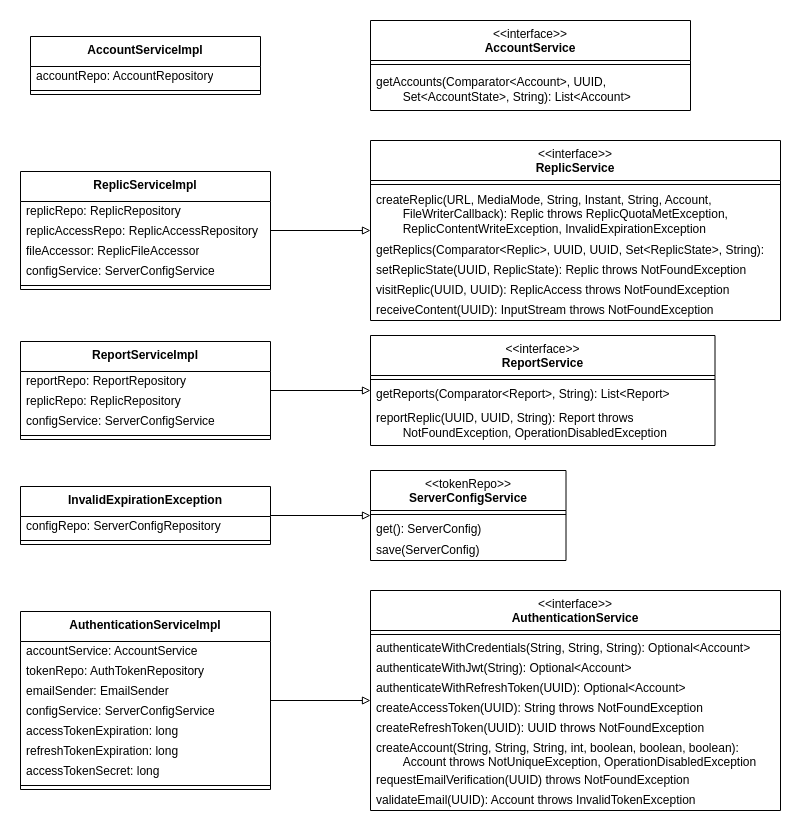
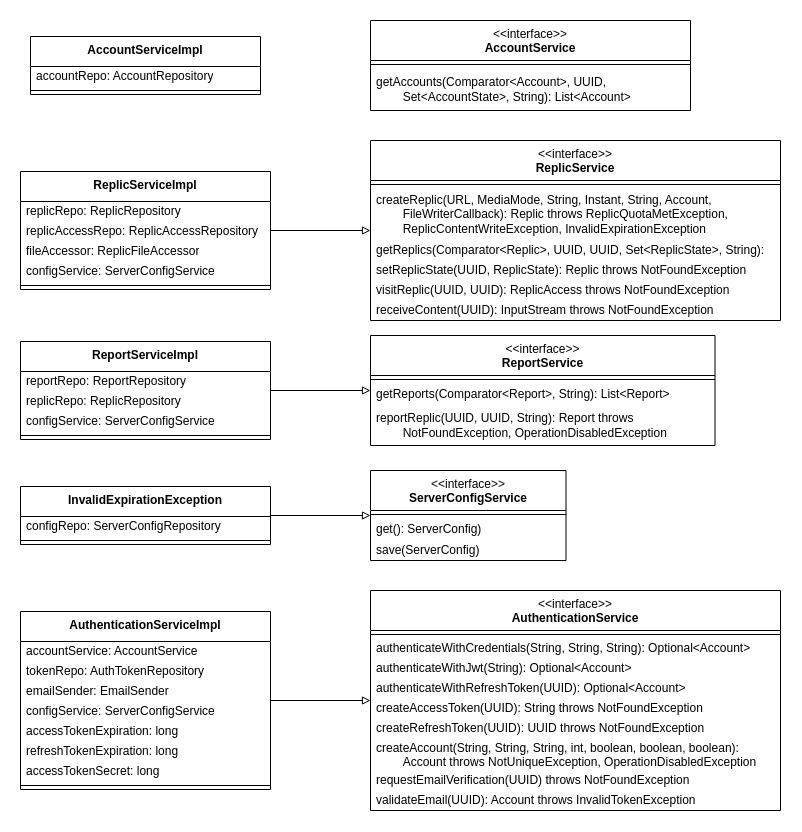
  <mxCell id="0" />
  <mxCell id="1" parent="0" />
  <mxCell id="2" value="&amp;lt;&amp;lt;interface&amp;gt;&amp;gt;&lt;br&gt;&lt;b&gt;AccountService&lt;/b&gt;&lt;div&gt;&lt;br/&gt;&lt;/div&gt;" style="swimlane;fontStyle=0;align=center;verticalAlign=top;childLayout=stackLayout;horizontal=1;startSize=40;horizontalStack=0;resizeParent=1;resizeParentMax=0;resizeLast=0;collapsible=0;marginBottom=0;html=1;whiteSpace=wrap;" vertex="1" parent="1"><mxGeometry x="370" y="20" width="320" height="90" as="geometry" /></mxCell>
  <mxCell id="3" value="" style="line;strokeWidth=1;fillColor=none;align=left;verticalAlign=middle;spacingTop=-1;spacingLeft=3;spacingRight=3;rotatable=0;labelPosition=right;points=[];portConstraint=eastwest;" vertex="1" parent="2"><mxGeometry y="40" width="320" height="8" as="geometry" /></mxCell>
  <mxCell id="4" value="getAccounts(Comparator&amp;lt;Account&amp;gt;, UUID, &lt;span style=&quot;white-space: pre;&quot;&gt;&#09;&lt;/span&gt;Set&amp;lt;AccountState&amp;gt;, String): List&amp;lt;Account&amp;gt;" style="text;html=1;strokeColor=none;fillColor=none;align=left;verticalAlign=middle;spacingLeft=4;spacingRight=4;overflow=hidden;rotatable=0;points=[[0,0.5],[1,0.5]];portConstraint=eastwest;whiteSpace=wrap;" vertex="1" parent="2"><mxGeometry y="48" width="320" height="42" as="geometry" /></mxCell>
  <mxCell id="5" value="&amp;lt;&amp;lt;interface&amp;gt;&amp;gt;&lt;br&gt;&lt;b&gt;AuthenticationService&lt;/b&gt;&lt;div&gt;&lt;br&gt;&lt;/div&gt;" style="swimlane;fontStyle=0;align=center;verticalAlign=top;childLayout=stackLayout;horizontal=1;startSize=40;horizontalStack=0;resizeParent=1;resizeParentMax=0;resizeLast=0;collapsible=0;marginBottom=0;html=1;whiteSpace=wrap;" vertex="1" parent="1"><mxGeometry x="370" y="590" width="410" height="220" as="geometry" /></mxCell>
  <mxCell id="6" value="" style="line;strokeWidth=1;fillColor=none;align=left;verticalAlign=middle;spacingTop=-1;spacingLeft=3;spacingRight=3;rotatable=0;labelPosition=right;points=[];portConstraint=eastwest;" vertex="1" parent="5"><mxGeometry y="40" width="410" height="8" as="geometry" /></mxCell>
  <mxCell id="7" value="authenticateWithCredentials(String, String, String): Optional&amp;lt;Account&amp;gt;" style="text;html=1;strokeColor=none;fillColor=none;align=left;verticalAlign=middle;spacingLeft=4;spacingRight=4;overflow=hidden;rotatable=0;points=[[0,0.5],[1,0.5]];portConstraint=eastwest;whiteSpace=wrap;" vertex="1" parent="5"><mxGeometry y="48" width="410" height="20" as="geometry" /></mxCell>
  <mxCell id="8" value="authenticateWithJwt(String): Optional&amp;lt;Account&amp;gt;" style="text;html=1;strokeColor=none;fillColor=none;align=left;verticalAlign=middle;spacingLeft=4;spacingRight=4;overflow=hidden;rotatable=0;points=[[0,0.5],[1,0.5]];portConstraint=eastwest;whiteSpace=wrap;" vertex="1" parent="5"><mxGeometry y="68" width="410" height="20" as="geometry" /></mxCell>
  <mxCell id="9" value="authenticateWithRefreshToken(UUID): Optional&amp;lt;Account&amp;gt;" style="text;html=1;strokeColor=none;fillColor=none;align=left;verticalAlign=middle;spacingLeft=4;spacingRight=4;overflow=hidden;rotatable=0;points=[[0,0.5],[1,0.5]];portConstraint=eastwest;whiteSpace=wrap;" vertex="1" parent="5"><mxGeometry y="88" width="410" height="20" as="geometry" /></mxCell>
  <mxCell id="10" value="createAccessToken(UUID): String throws NotFoundException" style="text;html=1;strokeColor=none;fillColor=none;align=left;verticalAlign=middle;spacingLeft=4;spacingRight=4;overflow=hidden;rotatable=0;points=[[0,0.5],[1,0.5]];portConstraint=eastwest;whiteSpace=wrap;" vertex="1" parent="5"><mxGeometry y="108" width="410" height="20" as="geometry" /></mxCell>
  <mxCell id="11" value="createRefreshToken(UUID): UUID throws NotFoundException" style="text;html=1;strokeColor=none;fillColor=none;align=left;verticalAlign=middle;spacingLeft=4;spacingRight=4;overflow=hidden;rotatable=0;points=[[0,0.5],[1,0.5]];portConstraint=eastwest;whiteSpace=wrap;" vertex="1" parent="5"><mxGeometry y="128" width="410" height="20" as="geometry" /></mxCell>
  <mxCell id="12" value="createAccount(String, String, String, int, boolean, boolean, boolean): &lt;span style=&quot;white-space: pre;&quot;&gt;&#09;&lt;/span&gt;Account throws NotUniqueException,&amp;nbsp;OperationDisabledException" style="text;html=1;strokeColor=none;fillColor=none;align=left;verticalAlign=middle;spacingLeft=4;spacingRight=4;overflow=hidden;rotatable=0;points=[[0,0.5],[1,0.5]];portConstraint=eastwest;whiteSpace=wrap;" vertex="1" parent="5"><mxGeometry y="148" width="410" height="32" as="geometry" /></mxCell>
  <mxCell id="13" value="requestEmailVerification(UUID) throws NotFoundException" style="text;html=1;strokeColor=none;fillColor=none;align=left;verticalAlign=middle;spacingLeft=4;spacingRight=4;overflow=hidden;rotatable=0;points=[[0,0.5],[1,0.5]];portConstraint=eastwest;whiteSpace=wrap;" vertex="1" parent="5"><mxGeometry y="180" width="410" height="20" as="geometry" /></mxCell>
  <mxCell id="14" value="validateEmail(UUID): Account throws InvalidTokenException" style="text;html=1;strokeColor=none;fillColor=none;align=left;verticalAlign=middle;spacingLeft=4;spacingRight=4;overflow=hidden;rotatable=0;points=[[0,0.5],[1,0.5]];portConstraint=eastwest;whiteSpace=wrap;" vertex="1" parent="5"><mxGeometry y="200" width="410" height="20" as="geometry" /></mxCell>
  <mxCell id="15" value="&amp;lt;&amp;lt;interface&amp;gt;&amp;gt;&lt;br&gt;&lt;b&gt;ReplicService&lt;/b&gt;&lt;div&gt;&lt;br&gt;&lt;/div&gt;" style="swimlane;fontStyle=0;align=center;verticalAlign=top;childLayout=stackLayout;horizontal=1;startSize=40;horizontalStack=0;resizeParent=1;resizeParentMax=0;resizeLast=0;collapsible=0;marginBottom=0;html=1;whiteSpace=wrap;" vertex="1" parent="1"><mxGeometry x="370" y="140" width="410" height="180" as="geometry" /></mxCell>
  <mxCell id="16" value="" style="line;strokeWidth=1;fillColor=none;align=left;verticalAlign=middle;spacingTop=-1;spacingLeft=3;spacingRight=3;rotatable=0;labelPosition=right;points=[];portConstraint=eastwest;" vertex="1" parent="15"><mxGeometry y="40" width="410" height="8" as="geometry" /></mxCell>
  <mxCell id="17" value="&lt;div&gt;createReplic(URL, MediaMode, String, Instant, String, Account, &lt;span style=&quot;white-space: pre;&quot;&gt;&#09;&lt;/span&gt;FileWriterCallback): Replic throws&amp;nbsp;&lt;span style=&quot;white-space: pre;&quot;&gt;ReplicQuotaMetException, &lt;/span&gt;&lt;/div&gt;&lt;div&gt;&lt;span style=&quot;white-space: pre;&quot;&gt;&lt;span style=&quot;white-space: pre;&quot;&gt;&#09;&lt;/span&gt;ReplicContentWriteException, InvalidExpirationException&lt;/span&gt;&lt;/div&gt;" style="text;html=1;strokeColor=none;fillColor=none;align=left;verticalAlign=middle;spacingLeft=4;spacingRight=4;overflow=hidden;rotatable=0;points=[[0,0.5],[1,0.5]];portConstraint=eastwest;whiteSpace=wrap;" vertex="1" parent="15"><mxGeometry y="48" width="410" height="52" as="geometry" /></mxCell>
  <mxCell id="18" value="getReplics(Comparator&amp;lt;Replic&amp;gt;, UUID, UUID, Set&amp;lt;ReplicState&amp;gt;, String): List&amp;lt;Replic&amp;gt;" style="text;html=1;strokeColor=none;fillColor=none;align=left;verticalAlign=middle;spacingLeft=4;spacingRight=4;overflow=hidden;rotatable=0;points=[[0,0.5],[1,0.5]];portConstraint=eastwest;whiteSpace=wrap;" vertex="1" parent="15"><mxGeometry y="100" width="410" height="20" as="geometry" /></mxCell>
  <mxCell id="19" value="setReplicState(UUID, ReplicState): Replic throws NotFoundException" style="text;html=1;strokeColor=none;fillColor=none;align=left;verticalAlign=middle;spacingLeft=4;spacingRight=4;overflow=hidden;rotatable=0;points=[[0,0.5],[1,0.5]];portConstraint=eastwest;whiteSpace=wrap;" vertex="1" parent="15"><mxGeometry y="120" width="410" height="20" as="geometry" /></mxCell>
  <mxCell id="20" value="visitReplic(UUID, UUID): ReplicAccess throws NotFoundException" style="text;html=1;strokeColor=none;fillColor=none;align=left;verticalAlign=middle;spacingLeft=4;spacingRight=4;overflow=hidden;rotatable=0;points=[[0,0.5],[1,0.5]];portConstraint=eastwest;whiteSpace=wrap;" vertex="1" parent="15"><mxGeometry y="140" width="410" height="20" as="geometry" /></mxCell>
  <mxCell id="21" value="receiveContent(UUID): InputStream throws NotFoundException" style="text;html=1;strokeColor=none;fillColor=none;align=left;verticalAlign=middle;spacingLeft=4;spacingRight=4;overflow=hidden;rotatable=0;points=[[0,0.5],[1,0.5]];portConstraint=eastwest;whiteSpace=wrap;" vertex="1" parent="15"><mxGeometry y="160" width="410" height="20" as="geometry" /></mxCell>
  <mxCell id="22" value="&amp;lt;&amp;lt;interface&amp;gt;&amp;gt;&lt;br&gt;&lt;b&gt;ReportService&lt;/b&gt;&lt;div&gt;&lt;br&gt;&lt;/div&gt;" style="swimlane;fontStyle=0;align=center;verticalAlign=top;childLayout=stackLayout;horizontal=1;startSize=40;horizontalStack=0;resizeParent=1;resizeParentMax=0;resizeLast=0;collapsible=0;marginBottom=0;html=1;whiteSpace=wrap;" vertex="1" parent="1"><mxGeometry x="370" y="335" width="344.5" height="110" as="geometry" /></mxCell>
  <mxCell id="23" value="" style="line;strokeWidth=1;fillColor=none;align=left;verticalAlign=middle;spacingTop=-1;spacingLeft=3;spacingRight=3;rotatable=0;labelPosition=right;points=[];portConstraint=eastwest;" vertex="1" parent="22"><mxGeometry y="40" width="344.5" height="8" as="geometry" /></mxCell>
  <mxCell id="24" value="getReports(Comparator&amp;lt;Report&amp;gt;, String): List&amp;lt;Report&amp;gt;" style="text;html=1;strokeColor=none;fillColor=none;align=left;verticalAlign=middle;spacingLeft=4;spacingRight=4;overflow=hidden;rotatable=0;points=[[0,0.5],[1,0.5]];portConstraint=eastwest;whiteSpace=wrap;" vertex="1" parent="22"><mxGeometry y="48" width="344.5" height="22" as="geometry" /></mxCell>
  <mxCell id="25" value="reportReplic(UUID, UUID, String): Report throws &lt;span style=&quot;white-space: pre;&quot;&gt;&#09;&lt;/span&gt;NotFoundException, OperationDisabledException" style="text;html=1;strokeColor=none;fillColor=none;align=left;verticalAlign=middle;spacingLeft=4;spacingRight=4;overflow=hidden;rotatable=0;points=[[0,0.5],[1,0.5]];portConstraint=eastwest;whiteSpace=wrap;" vertex="1" parent="22"><mxGeometry y="70" width="344.5" height="40" as="geometry" /></mxCell>
- <mxCell id="26" value="&amp;lt;&amp;lt;tokenRepo&amp;gt;&amp;gt;&lt;br&gt;&lt;b&gt;ServerConfigService&lt;/b&gt;&lt;div&gt;&lt;br&gt;&lt;/div&gt;" style="swimlane;fontStyle=0;align=center;verticalAlign=top;childLayout=stackLayout;horizontal=1;startSize=40;horizontalStack=0;resizeParent=1;resizeParentMax=0;resizeLast=0;collapsible=0;marginBottom=0;html=1;whiteSpace=wrap;" vertex="1" parent="1"><mxGeometry x="370" y="470" width="195.5" height="90" as="geometry" /></mxCell>
+ <mxCell id="26" value="&amp;lt;&amp;lt;interface&amp;gt;&amp;gt;&lt;br&gt;&lt;b&gt;ServerConfigService&lt;/b&gt;&lt;div&gt;&lt;br&gt;&lt;/div&gt;" style="swimlane;fontStyle=0;align=center;verticalAlign=top;childLayout=stackLayout;horizontal=1;startSize=40;horizontalStack=0;resizeParent=1;resizeParentMax=0;resizeLast=0;collapsible=0;marginBottom=0;html=1;whiteSpace=wrap;" vertex="1" parent="1"><mxGeometry x="370" y="470" width="195.5" height="90" as="geometry" /></mxCell>
  <mxCell id="27" value="" style="line;strokeWidth=1;fillColor=none;align=left;verticalAlign=middle;spacingTop=-1;spacingLeft=3;spacingRight=3;rotatable=0;labelPosition=right;points=[];portConstraint=eastwest;" vertex="1" parent="26"><mxGeometry y="40" width="195.5" height="8" as="geometry" /></mxCell>
  <mxCell id="28" value="get(): ServerConfig)" style="text;html=1;strokeColor=none;fillColor=none;align=left;verticalAlign=middle;spacingLeft=4;spacingRight=4;overflow=hidden;rotatable=0;points=[[0,0.5],[1,0.5]];portConstraint=eastwest;whiteSpace=wrap;" vertex="1" parent="26"><mxGeometry y="48" width="195.5" height="22" as="geometry" /></mxCell>
  <mxCell id="29" value="save(ServerConfig)" style="text;html=1;strokeColor=none;fillColor=none;align=left;verticalAlign=middle;spacingLeft=4;spacingRight=4;overflow=hidden;rotatable=0;points=[[0,0.5],[1,0.5]];portConstraint=eastwest;whiteSpace=wrap;" vertex="1" parent="26"><mxGeometry y="70" width="195.5" height="20" as="geometry" /></mxCell>
  <mxCell id="30" value="&lt;b&gt;AccountServiceImpl&lt;/b&gt;&lt;div&gt;&lt;br&gt;&lt;/div&gt;" style="swimlane;fontStyle=0;align=center;verticalAlign=top;childLayout=stackLayout;horizontal=1;startSize=30;horizontalStack=0;resizeParent=1;resizeParentMax=0;resizeLast=0;collapsible=0;marginBottom=0;html=1;whiteSpace=wrap;" vertex="1" parent="1"><mxGeometry x="30" y="36" width="230" height="58" as="geometry" /></mxCell>
  <mxCell id="31" value="accountRepo: AccountRepository" style="text;html=1;strokeColor=none;fillColor=none;align=left;verticalAlign=middle;spacingLeft=4;spacingRight=4;overflow=hidden;rotatable=0;points=[[0,0.5],[1,0.5]];portConstraint=eastwest;whiteSpace=wrap;" vertex="1" parent="30"><mxGeometry y="30" width="230" height="20" as="geometry" /></mxCell>
  <mxCell id="32" value="" style="line;strokeWidth=1;fillColor=none;align=left;verticalAlign=middle;spacingTop=-1;spacingLeft=3;spacingRight=3;rotatable=0;labelPosition=right;points=[];portConstraint=eastwest;" vertex="1" parent="30"><mxGeometry y="50" width="230" height="8" as="geometry" /></mxCell>
  <mxCell id="33" style="edgeStyle=orthogonalEdgeStyle;rounded=0;orthogonalLoop=1;jettySize=auto;html=1;endArrow=block;endFill=0;" edge="1" parent="1" source="34" target="15"><mxGeometry relative="1" as="geometry" /></mxCell>
  <mxCell id="34" value="&lt;b&gt;ReplicServiceImpl&lt;/b&gt;" style="swimlane;fontStyle=0;align=center;verticalAlign=top;childLayout=stackLayout;horizontal=1;startSize=30;horizontalStack=0;resizeParent=1;resizeParentMax=0;resizeLast=0;collapsible=0;marginBottom=0;html=1;whiteSpace=wrap;" vertex="1" parent="1"><mxGeometry x="20" y="171" width="250" height="118" as="geometry" /></mxCell>
  <mxCell id="35" value="replicRepo: ReplicRepository" style="text;html=1;strokeColor=none;fillColor=none;align=left;verticalAlign=middle;spacingLeft=4;spacingRight=4;overflow=hidden;rotatable=0;points=[[0,0.5],[1,0.5]];portConstraint=eastwest;whiteSpace=wrap;" vertex="1" parent="34"><mxGeometry y="30" width="250" height="20" as="geometry" /></mxCell>
  <mxCell id="36" value="replicAccessRepo: ReplicAccessRepository" style="text;html=1;strokeColor=none;fillColor=none;align=left;verticalAlign=middle;spacingLeft=4;spacingRight=4;overflow=hidden;rotatable=0;points=[[0,0.5],[1,0.5]];portConstraint=eastwest;whiteSpace=wrap;" vertex="1" parent="34"><mxGeometry y="50" width="250" height="20" as="geometry" /></mxCell>
  <mxCell id="37" value="fileAccessor: ReplicFileAccessor" style="text;html=1;strokeColor=none;fillColor=none;align=left;verticalAlign=middle;spacingLeft=4;spacingRight=4;overflow=hidden;rotatable=0;points=[[0,0.5],[1,0.5]];portConstraint=eastwest;whiteSpace=wrap;" vertex="1" parent="34"><mxGeometry y="70" width="250" height="20" as="geometry" /></mxCell>
  <mxCell id="38" value="configService: ServerConfigService" style="text;html=1;strokeColor=none;fillColor=none;align=left;verticalAlign=middle;spacingLeft=4;spacingRight=4;overflow=hidden;rotatable=0;points=[[0,0.5],[1,0.5]];portConstraint=eastwest;whiteSpace=wrap;" vertex="1" parent="34"><mxGeometry y="90" width="250" height="20" as="geometry" /></mxCell>
  <mxCell id="39" value="" style="line;strokeWidth=1;fillColor=none;align=left;verticalAlign=middle;spacingTop=-1;spacingLeft=3;spacingRight=3;rotatable=0;labelPosition=right;points=[];portConstraint=eastwest;" vertex="1" parent="34"><mxGeometry y="110" width="250" height="8" as="geometry" /></mxCell>
  <mxCell id="40" style="edgeStyle=orthogonalEdgeStyle;rounded=0;orthogonalLoop=1;jettySize=auto;html=1;endArrow=block;endFill=0;" edge="1" parent="1" source="41" target="22"><mxGeometry relative="1" as="geometry" /></mxCell>
  <mxCell id="41" value="&lt;b&gt;ReportServiceImpl&lt;/b&gt;" style="swimlane;fontStyle=0;align=center;verticalAlign=top;childLayout=stackLayout;horizontal=1;startSize=30;horizontalStack=0;resizeParent=1;resizeParentMax=0;resizeLast=0;collapsible=0;marginBottom=0;html=1;whiteSpace=wrap;" vertex="1" parent="1"><mxGeometry x="20" y="341" width="250" height="98" as="geometry" /></mxCell>
  <mxCell id="42" value="reportRepo: ReportRepository" style="text;html=1;strokeColor=none;fillColor=none;align=left;verticalAlign=middle;spacingLeft=4;spacingRight=4;overflow=hidden;rotatable=0;points=[[0,0.5],[1,0.5]];portConstraint=eastwest;whiteSpace=wrap;" vertex="1" parent="41"><mxGeometry y="30" width="250" height="20" as="geometry" /></mxCell>
  <mxCell id="43" value="replicRepo: ReplicRepository" style="text;html=1;strokeColor=none;fillColor=none;align=left;verticalAlign=middle;spacingLeft=4;spacingRight=4;overflow=hidden;rotatable=0;points=[[0,0.5],[1,0.5]];portConstraint=eastwest;whiteSpace=wrap;" vertex="1" parent="41"><mxGeometry y="50" width="250" height="20" as="geometry" /></mxCell>
  <mxCell id="44" value="configService: ServerConfigService" style="text;html=1;strokeColor=none;fillColor=none;align=left;verticalAlign=middle;spacingLeft=4;spacingRight=4;overflow=hidden;rotatable=0;points=[[0,0.5],[1,0.5]];portConstraint=eastwest;whiteSpace=wrap;" vertex="1" parent="41"><mxGeometry y="70" width="250" height="20" as="geometry" /></mxCell>
  <mxCell id="45" value="" style="line;strokeWidth=1;fillColor=none;align=left;verticalAlign=middle;spacingTop=-1;spacingLeft=3;spacingRight=3;rotatable=0;labelPosition=right;points=[];portConstraint=eastwest;" vertex="1" parent="41"><mxGeometry y="90" width="250" height="8" as="geometry" /></mxCell>
  <mxCell id="46" style="edgeStyle=orthogonalEdgeStyle;rounded=0;orthogonalLoop=1;jettySize=auto;html=1;endArrow=block;endFill=0;" edge="1" parent="1" source="47" target="26"><mxGeometry relative="1" as="geometry" /></mxCell>
  <mxCell id="47" value="&lt;b&gt;InvalidExpirationException&lt;/b&gt;" style="swimlane;fontStyle=0;align=center;verticalAlign=top;childLayout=stackLayout;horizontal=1;startSize=30;horizontalStack=0;resizeParent=1;resizeParentMax=0;resizeLast=0;collapsible=0;marginBottom=0;html=1;whiteSpace=wrap;" vertex="1" parent="1"><mxGeometry x="20" y="486" width="250" height="58" as="geometry" /></mxCell>
  <mxCell id="48" value="configRepo: ServerConfigRepository" style="text;html=1;strokeColor=none;fillColor=none;align=left;verticalAlign=middle;spacingLeft=4;spacingRight=4;overflow=hidden;rotatable=0;points=[[0,0.5],[1,0.5]];portConstraint=eastwest;whiteSpace=wrap;" vertex="1" parent="47"><mxGeometry y="30" width="250" height="20" as="geometry" /></mxCell>
  <mxCell id="49" value="" style="line;strokeWidth=1;fillColor=none;align=left;verticalAlign=middle;spacingTop=-1;spacingLeft=3;spacingRight=3;rotatable=0;labelPosition=right;points=[];portConstraint=eastwest;" vertex="1" parent="47"><mxGeometry y="50" width="250" height="8" as="geometry" /></mxCell>
  <mxCell id="50" style="edgeStyle=orthogonalEdgeStyle;rounded=0;orthogonalLoop=1;jettySize=auto;html=1;endArrow=block;endFill=0;" edge="1" parent="1" source="51" target="5"><mxGeometry relative="1" as="geometry" /></mxCell>
  <mxCell id="51" value="&lt;b&gt;AuthenticationServiceImpl&lt;/b&gt;" style="swimlane;fontStyle=0;align=center;verticalAlign=top;childLayout=stackLayout;horizontal=1;startSize=30;horizontalStack=0;resizeParent=1;resizeParentMax=0;resizeLast=0;collapsible=0;marginBottom=0;html=1;whiteSpace=wrap;" vertex="1" parent="1"><mxGeometry x="20" y="611" width="250" height="178" as="geometry" /></mxCell>
  <mxCell id="52" value="accountService: AccountService" style="text;html=1;strokeColor=none;fillColor=none;align=left;verticalAlign=middle;spacingLeft=4;spacingRight=4;overflow=hidden;rotatable=0;points=[[0,0.5],[1,0.5]];portConstraint=eastwest;whiteSpace=wrap;" vertex="1" parent="51"><mxGeometry y="30" width="250" height="20" as="geometry" /></mxCell>
  <mxCell id="53" value="tokenRepo: AuthTokenRepository" style="text;html=1;strokeColor=none;fillColor=none;align=left;verticalAlign=middle;spacingLeft=4;spacingRight=4;overflow=hidden;rotatable=0;points=[[0,0.5],[1,0.5]];portConstraint=eastwest;whiteSpace=wrap;" vertex="1" parent="51"><mxGeometry y="50" width="250" height="20" as="geometry" /></mxCell>
  <mxCell id="54" value="emailSender: EmailSender" style="text;html=1;strokeColor=none;fillColor=none;align=left;verticalAlign=middle;spacingLeft=4;spacingRight=4;overflow=hidden;rotatable=0;points=[[0,0.5],[1,0.5]];portConstraint=eastwest;whiteSpace=wrap;" vertex="1" parent="51"><mxGeometry y="70" width="250" height="20" as="geometry" /></mxCell>
  <mxCell id="55" value="configService: ServerConfigService" style="text;html=1;strokeColor=none;fillColor=none;align=left;verticalAlign=middle;spacingLeft=4;spacingRight=4;overflow=hidden;rotatable=0;points=[[0,0.5],[1,0.5]];portConstraint=eastwest;whiteSpace=wrap;" vertex="1" parent="51"><mxGeometry y="90" width="250" height="20" as="geometry" /></mxCell>
  <mxCell id="56" value="accessTokenExpiration: long" style="text;html=1;strokeColor=none;fillColor=none;align=left;verticalAlign=middle;spacingLeft=4;spacingRight=4;overflow=hidden;rotatable=0;points=[[0,0.5],[1,0.5]];portConstraint=eastwest;whiteSpace=wrap;" vertex="1" parent="51"><mxGeometry y="110" width="250" height="20" as="geometry" /></mxCell>
  <mxCell id="57" value="refreshTokenExpiration: long" style="text;html=1;strokeColor=none;fillColor=none;align=left;verticalAlign=middle;spacingLeft=4;spacingRight=4;overflow=hidden;rotatable=0;points=[[0,0.5],[1,0.5]];portConstraint=eastwest;whiteSpace=wrap;" vertex="1" parent="51"><mxGeometry y="130" width="250" height="20" as="geometry" /></mxCell>
  <mxCell id="58" value="accessTokenSecret: long" style="text;html=1;strokeColor=none;fillColor=none;align=left;verticalAlign=middle;spacingLeft=4;spacingRight=4;overflow=hidden;rotatable=0;points=[[0,0.5],[1,0.5]];portConstraint=eastwest;whiteSpace=wrap;" vertex="1" parent="51"><mxGeometry y="150" width="250" height="20" as="geometry" /></mxCell>
  <mxCell id="59" value="" style="line;strokeWidth=1;fillColor=none;align=left;verticalAlign=middle;spacingTop=-1;spacingLeft=3;spacingRight=3;rotatable=0;labelPosition=right;points=[];portConstraint=eastwest;" vertex="1" parent="51"><mxGeometry y="170" width="250" height="8" as="geometry" /></mxCell>
